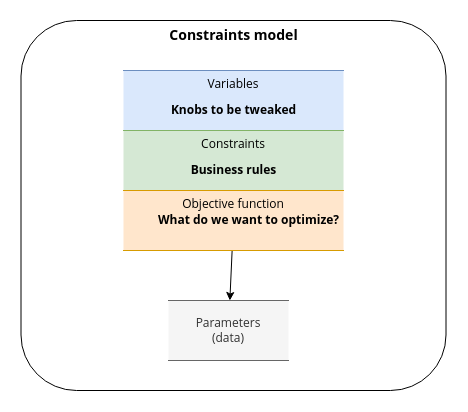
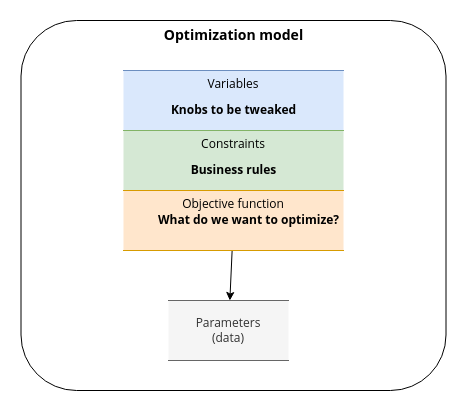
  <mxCell id="0" />
  <mxCell id="1" parent="0" />
- <mxCell id="2" value="&lt;b&gt;&lt;font face=&quot;Open sans&quot; data-font-src=&quot;https://fonts.googleapis.com/css?family=Open+sans&quot; style=&quot;font-size: 14px&quot;&gt;Constraints model&lt;/font&gt;&lt;/b&gt;" style="rounded=1;whiteSpace=wrap;html=1;shadow=0;horizontal=1;verticalAlign=top;" parent="1" vertex="1"><mxGeometry x="20.5" y="20" width="425" height="370" as="geometry" /></mxCell>
+ <mxCell id="2" value="&lt;b&gt;&lt;font face=&quot;Open sans&quot; data-font-src=&quot;https://fonts.googleapis.com/css?family=Open+sans&quot; style=&quot;font-size: 14px&quot;&gt;Optimization model&lt;/font&gt;&lt;/b&gt;" style="rounded=1;whiteSpace=wrap;html=1;shadow=0;horizontal=1;verticalAlign=top;" parent="1" vertex="1"><mxGeometry x="20.5" y="20" width="425" height="370" as="geometry" /></mxCell>
  <mxCell id="3" value="Variables" style="shape=partialRectangle;whiteSpace=wrap;html=1;left=0;right=0;fillColor=#dae8fc;shadow=0;verticalAlign=top;fontFamily=Open sans;fontSource=https%3A%2F%2Ffonts.googleapis.com%2Fcss%3Ffamily%3DOpen%2Bsans;strokeColor=#6c8ebf;" parent="1" vertex="1"><mxGeometry x="123" y="70" width="220" height="60" as="geometry" /></mxCell>
  <mxCell id="4" value="Constraints" style="shape=partialRectangle;whiteSpace=wrap;html=1;left=0;right=0;fillColor=#d5e8d4;shadow=0;verticalAlign=top;fontFamily=Open sans;fontSource=https%3A%2F%2Ffonts.googleapis.com%2Fcss%3Ffamily%3DOpen%2Bsans;strokeColor=#82b366;" parent="1" vertex="1"><mxGeometry x="123" y="130" width="220" height="60" as="geometry" /></mxCell>
  <mxCell id="5" value="" style="edgeStyle=none;html=1;fontFamily=Open sans;fontSource=https%3A%2F%2Ffonts.googleapis.com%2Fcss%3Ffamily%3DOpen%2Bsans;" parent="1" source="6" target="7" edge="1"><mxGeometry relative="1" as="geometry" /></mxCell>
  <mxCell id="6" value="Objective function" style="shape=partialRectangle;whiteSpace=wrap;html=1;left=0;right=0;fillColor=#ffe6cc;shadow=0;verticalAlign=top;fontFamily=Open sans;fontSource=https%3A%2F%2Ffonts.googleapis.com%2Fcss%3Ffamily%3DOpen%2Bsans;strokeColor=#d79b00;" parent="1" vertex="1"><mxGeometry x="123" y="190" width="220" height="60" as="geometry" /></mxCell>
  <mxCell id="7" value="Parameters&lt;br&gt;(data)" style="shape=partialRectangle;whiteSpace=wrap;html=1;left=0;right=0;fillColor=#f5f5f5;shadow=0;verticalAlign=middle;fontFamily=Open sans;fontSource=https%3A%2F%2Ffonts.googleapis.com%2Fcss%3Ffamily%3DOpen%2Bsans;strokeColor=#666666;fontColor=#333333;" parent="1" vertex="1"><mxGeometry x="168" y="300" width="120" height="60" as="geometry" /></mxCell>
  <mxCell id="8" value="Knobs to be tweaked" style="text;html=1;resizable=0;autosize=1;align=center;verticalAlign=middle;points=[];fillColor=none;strokeColor=none;rounded=0;shadow=0;fontFamily=Open sans;fontSource=https%3A%2F%2Ffonts.googleapis.com%2Fcss%3Ffamily%3DOpen%2Bsans;fontStyle=1" parent="1" vertex="1"><mxGeometry x="173" y="100" width="120" height="20" as="geometry" /></mxCell>
  <mxCell id="9" value="Business rules" style="text;html=1;resizable=0;autosize=1;align=center;verticalAlign=middle;points=[];fillColor=none;strokeColor=none;rounded=0;shadow=0;fontFamily=Open sans;fontSource=https%3A%2F%2Ffonts.googleapis.com%2Fcss%3Ffamily%3DOpen%2Bsans;fontStyle=1" parent="1" vertex="1"><mxGeometry x="188" y="160" width="90" height="20" as="geometry" /></mxCell>
  <mxCell id="10" value="What do we want to optimize?" style="text;html=1;resizable=0;autosize=1;align=center;verticalAlign=middle;points=[];fillColor=none;strokeColor=none;rounded=0;shadow=0;fontFamily=Open sans;fontSource=https%3A%2F%2Ffonts.googleapis.com%2Fcss%3Ffamily%3DOpen%2Bsans;fontStyle=1" parent="1" vertex="1"><mxGeometry x="163" y="210" width="170" height="20" as="geometry" /></mxCell>
